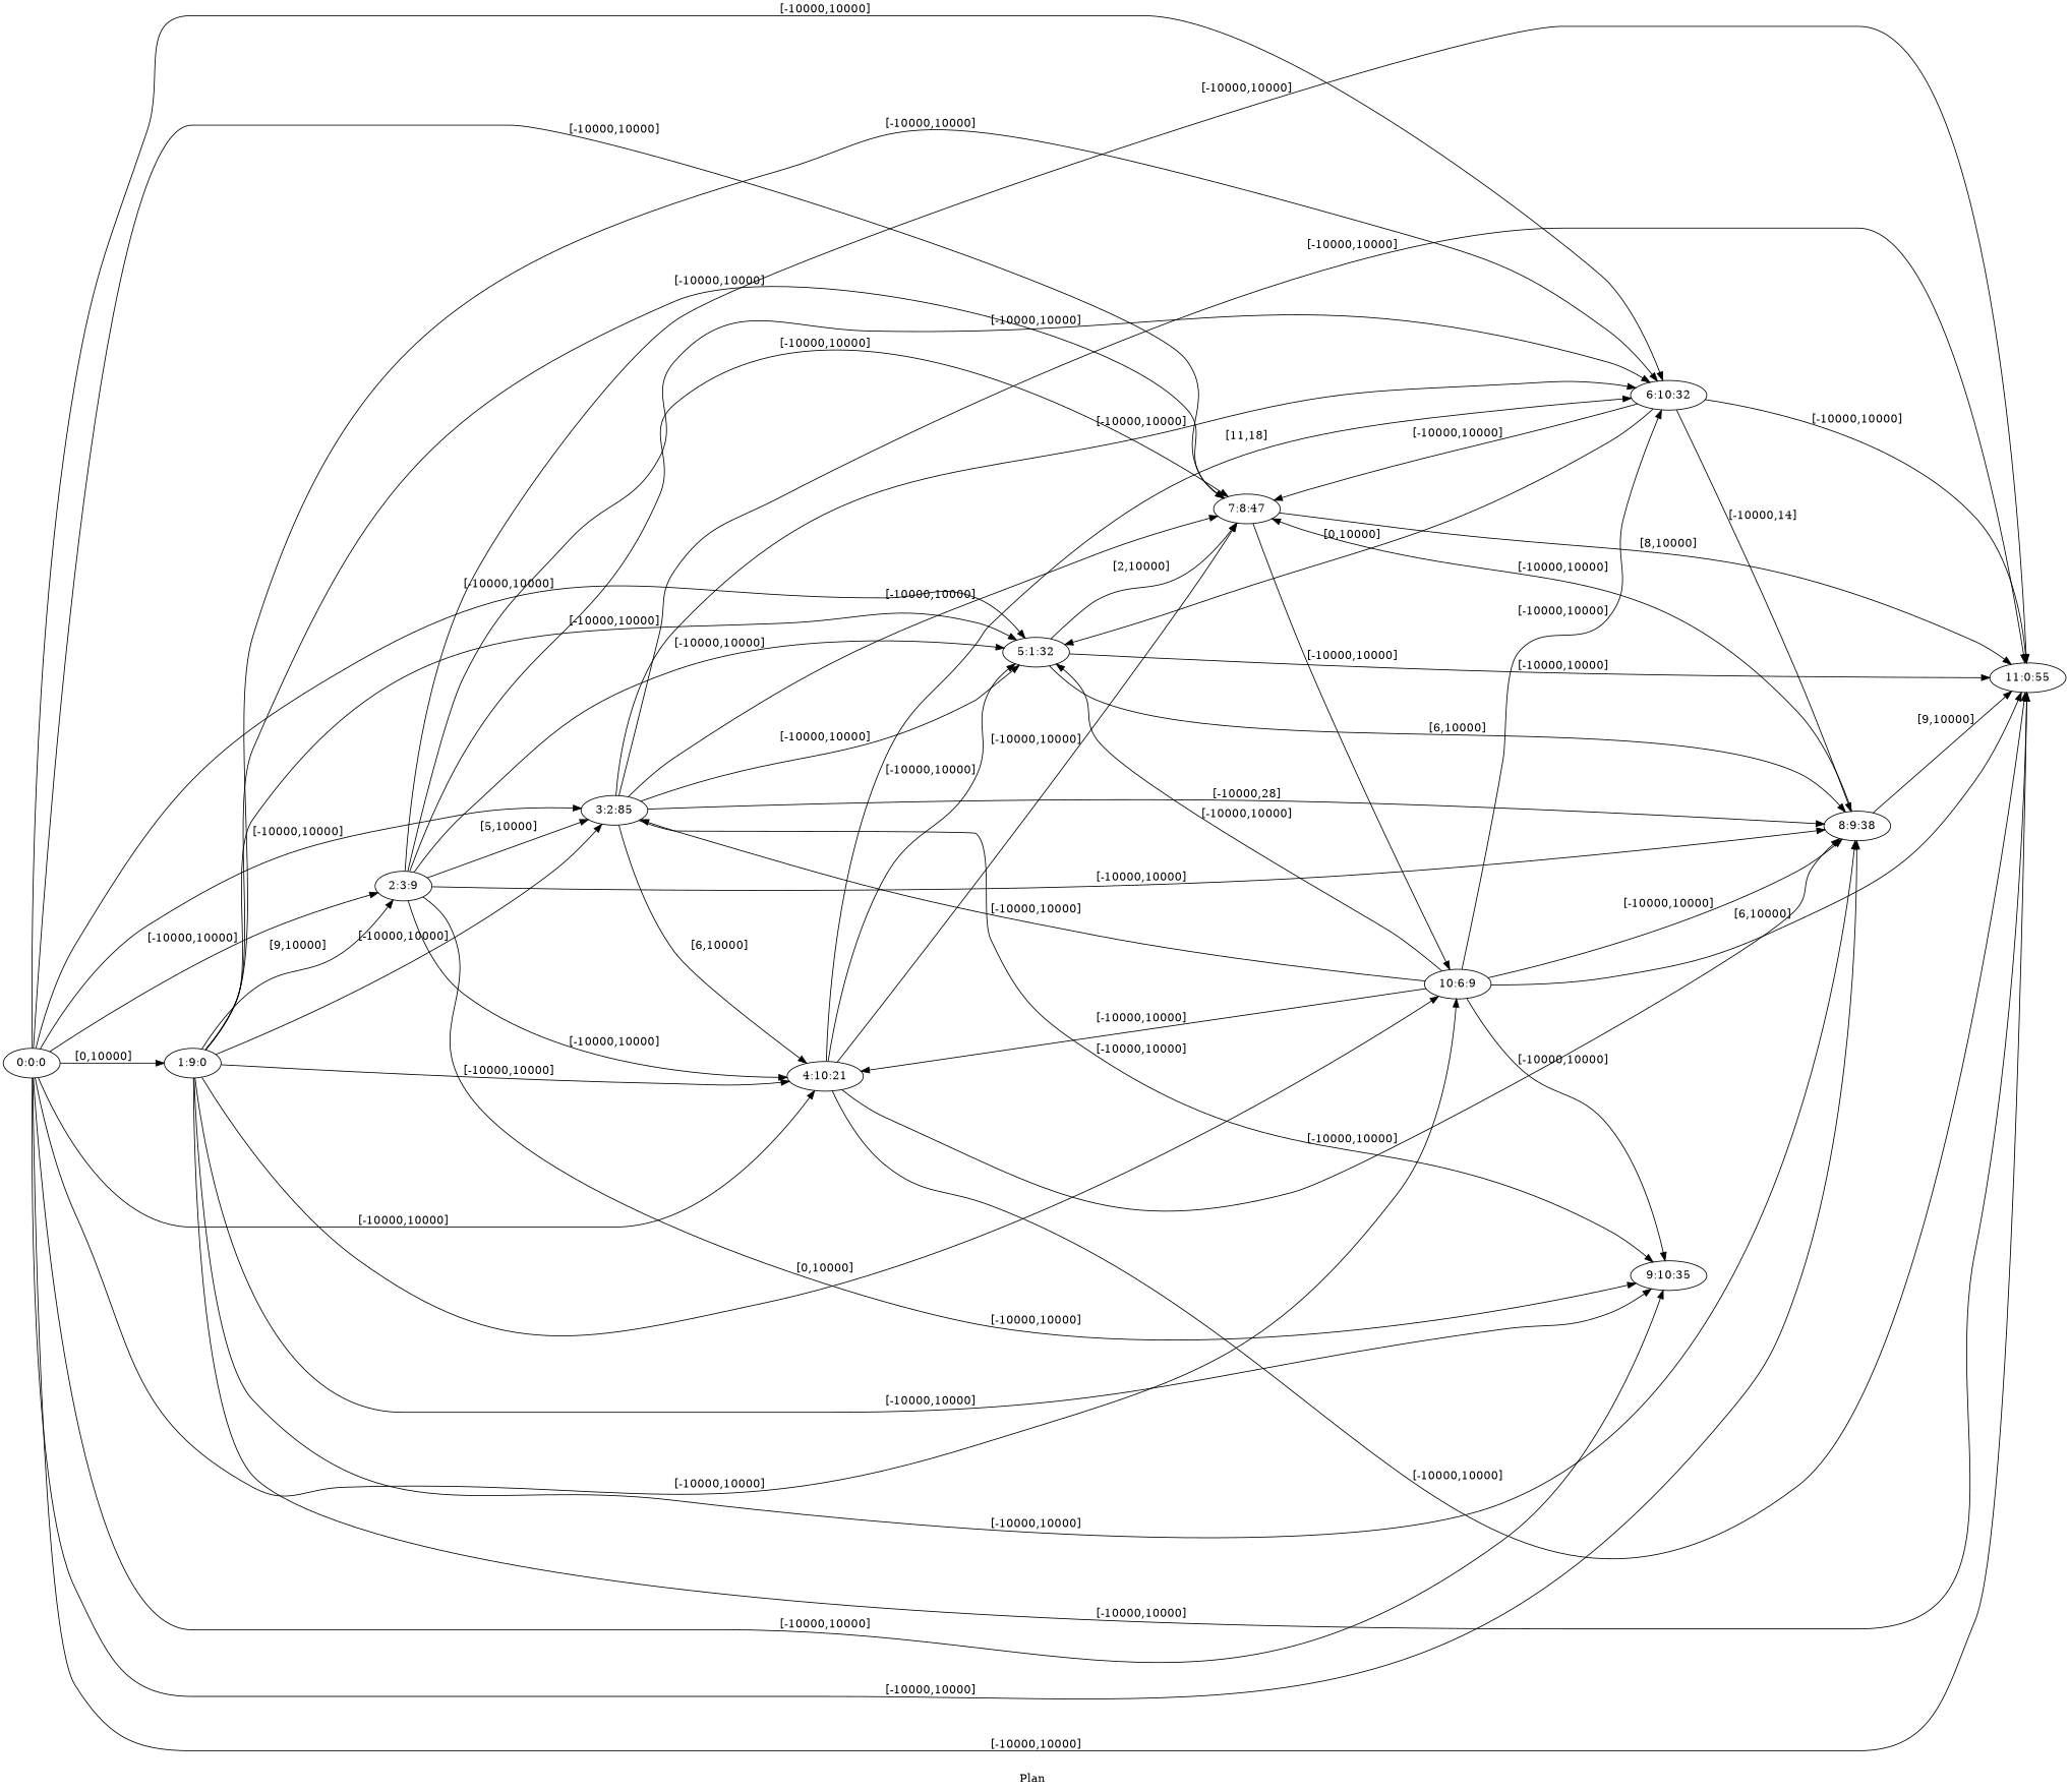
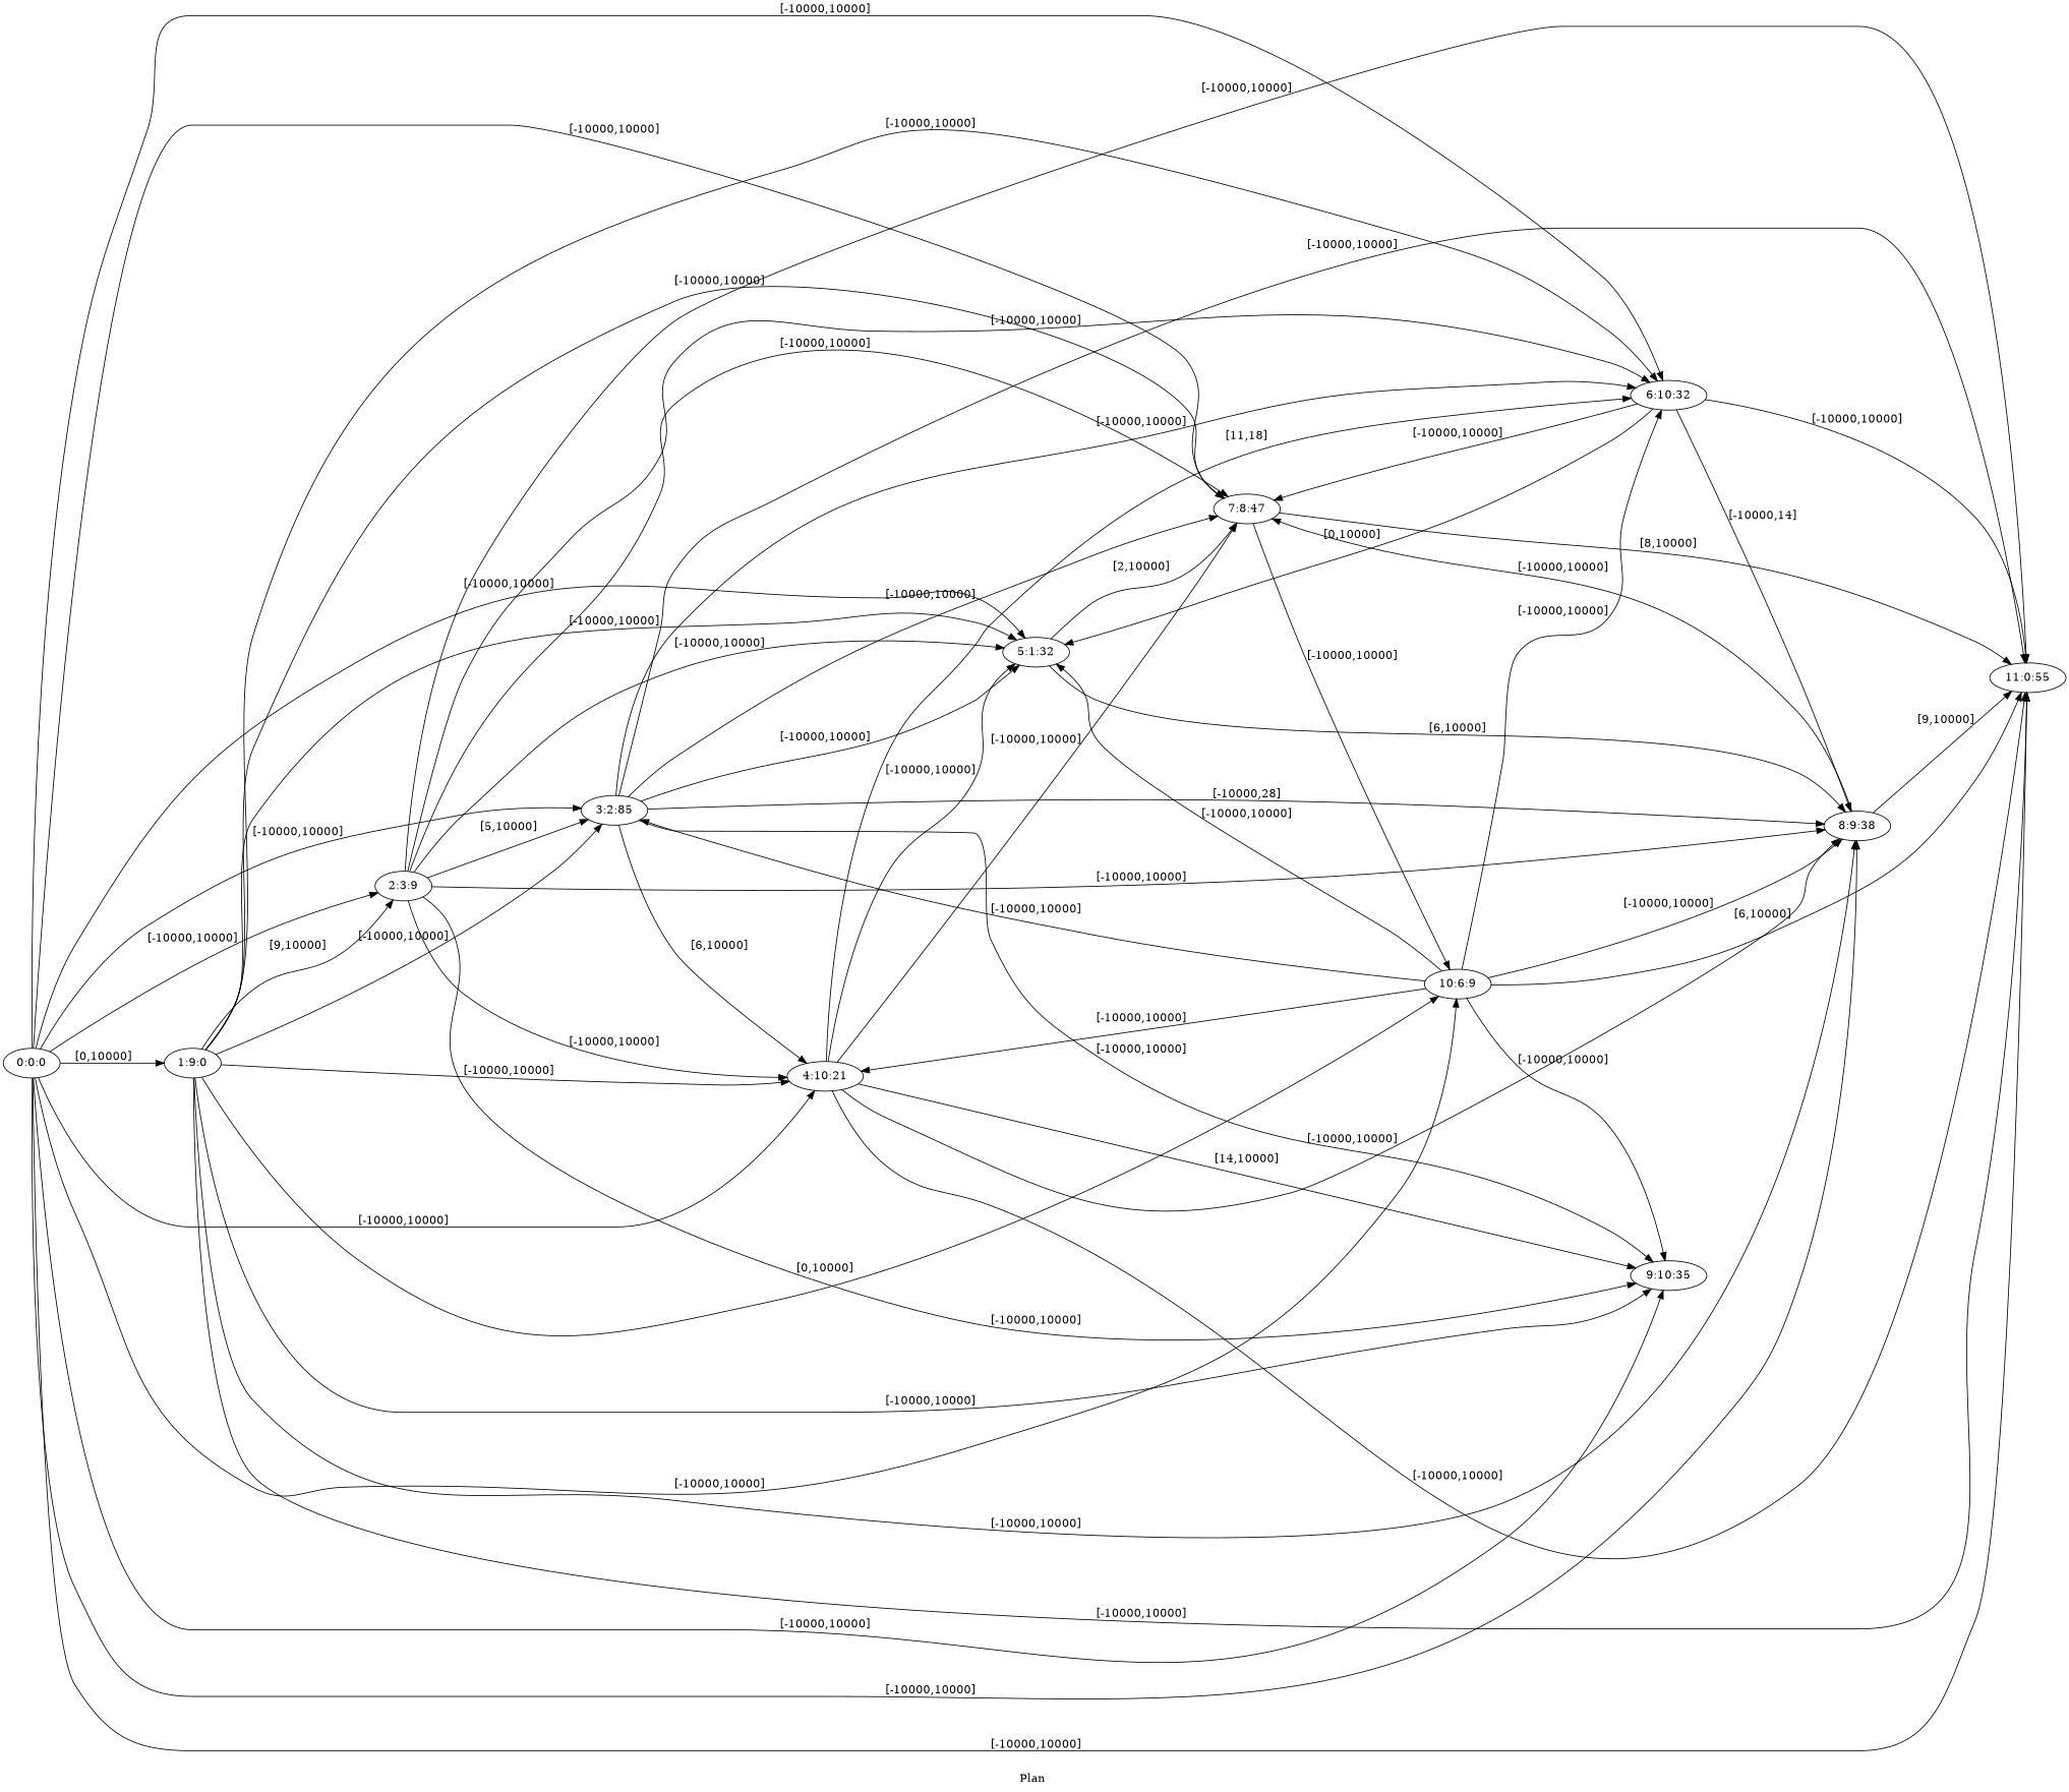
  digraph {
    fldt=0.587024
    label="Plan "
    nodesep=.45
    rankdir=LR
    "0:0:0"
    "1:9:0"
    "2:3:9"
    n4 [label="3:2:85"]
    "4:10:21"
    n6 [label="5:1:32"]
    "6:10:32"
    "7:8:47"
    "8:9:38"
    "9:10:35"
    "10:6:9"
    "11:0:55"
    "0:0:0" -> "1:9:0" [label="[0,10000]"]
    "0:0:0" -> "2:3:9" [label="[-10000,10000]"]
    "0:0:0" -> n4 [label="[-10000,10000]"]
    "0:0:0" -> "4:10:21" [label="[-10000,10000]"]
    "0:0:0" -> n6 [label="[-10000,10000]"]
    "0:0:0" -> "6:10:32" [label="[-10000,10000]"]
    "0:0:0" -> "7:8:47" [label="[-10000,10000]"]
    "0:0:0" -> "8:9:38" [label="[-10000,10000]"]
    "0:0:0" -> "9:10:35" [label="[-10000,10000]"]
    "0:0:0" -> "10:6:9" [label="[-10000,10000]"]
    "0:0:0" -> "11:0:55" [label="[-10000,10000]"]
    "1:9:0" -> "2:3:9" [label="[9,10000]"]
    "1:9:0" -> n4 [label="[-10000,10000]"]
    "1:9:0" -> "4:10:21" [label="[-10000,10000]"]
    "1:9:0" -> n6 [label="[-10000,10000]"]
    "1:9:0" -> "6:10:32" [label="[-10000,10000]"]
    "1:9:0" -> "7:8:47" [label="[-10000,10000]"]
    "1:9:0" -> "8:9:38" [label="[-10000,10000]"]
    "1:9:0" -> "9:10:35" [label="[-10000,10000]"]
    "1:9:0" -> "10:6:9" [label="[0,10000]"]
    "1:9:0" -> "11:0:55" [label="[-10000,10000]"]
    "2:3:9" -> n4 [label="[5,10000]"]
    "2:3:9" -> "4:10:21" [label="[-10000,10000]"]
    "2:3:9" -> n6 [label="[-10000,10000]"]
    "2:3:9" -> "6:10:32" [label="[-10000,10000]"]
    "2:3:9" -> "7:8:47" [label="[-10000,10000]"]
    "2:3:9" -> "8:9:38" [label="[-10000,10000]"]
    "2:3:9" -> "9:10:35" [label="[-10000,10000]"]
    "2:3:9" -> "11:0:55" [label="[-10000,10000]"]
    n4 -> "4:10:21" [label="[6,10000]"]
    n4 -> n6 [label="[-10000,10000]"]
    n4 -> "6:10:32" [label="[-10000,10000]"]
    n4 -> "7:8:47" [label="[-10000,10000]"]
    n4 -> "8:9:38" [label="[-10000,28]"]
    n4 -> "9:10:35" [label="[-10000,10000]"]
    n4 -> "11:0:55" [label="[-10000,10000]"]
    "4:10:21" -> n6 [label="[-10000,10000]"]
    "4:10:21" -> "6:10:32" [label="[11,18]"]
    "4:10:21" -> "7:8:47" [label="[-10000,10000]"]
    "4:10:21" -> "8:9:38" [label="[-10000,10000]"]
+   "4:10:21" -> "9:10:35" [label="[14,10000]"]
    "4:10:21" -> "11:0:55" [label="[-10000,10000]"]
    n6 -> "7:8:47" [label="[2,10000]"]
    n6 -> "8:9:38" [label="[6,10000]"]
-   n6 -> "11:0:55" [label="[-10000,10000]"]
    "6:10:32" -> n6 [label="[0,10000]"]
    "6:10:32" -> "7:8:47" [label="[-10000,10000]"]
    "6:10:32" -> "8:9:38" [label="[-10000,14]"]
    "6:10:32" -> "11:0:55" [label="[-10000,10000]"]
    "7:8:47" -> "10:6:9" [label="[-10000,10000]"]
    "7:8:47" -> "11:0:55" [label="[8,10000]"]
    "8:9:38" -> "7:8:47" [label="[-10000,10000]"]
    "8:9:38" -> "11:0:55" [label="[9,10000]"]
    "10:6:9" -> n4 [label="[-10000,10000]"]
    "10:6:9" -> "4:10:21" [label="[-10000,10000]"]
    "10:6:9" -> n6 [label="[-10000,10000]"]
    "10:6:9" -> "6:10:32" [label="[-10000,10000]"]
    "10:6:9" -> "8:9:38" [label="[-10000,10000]"]
    "10:6:9" -> "9:10:35" [label="[-10000,10000]"]
    "10:6:9" -> "11:0:55" [label="[6,10000]"]
  }
